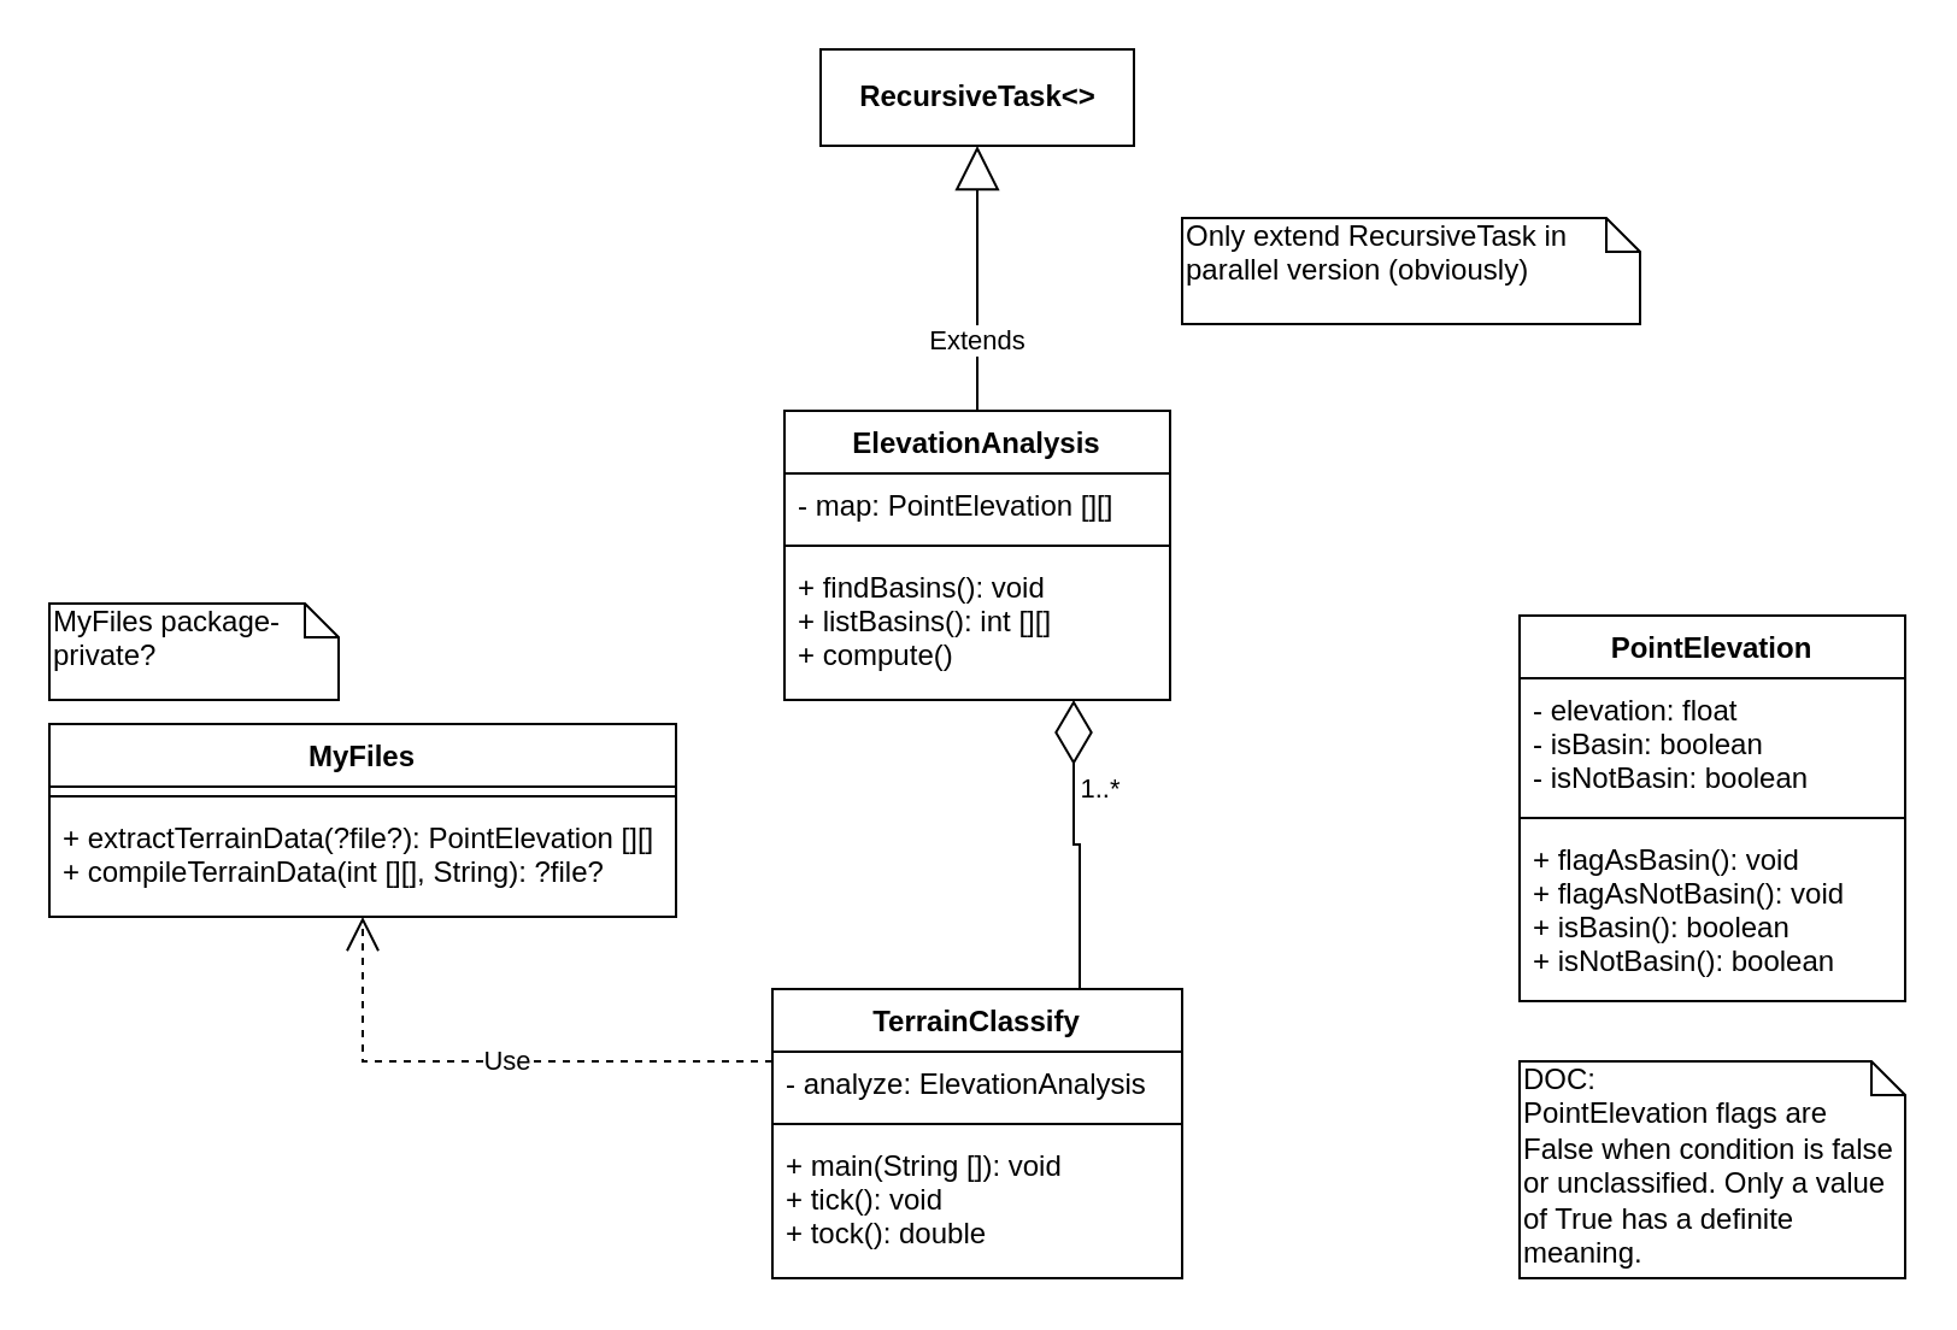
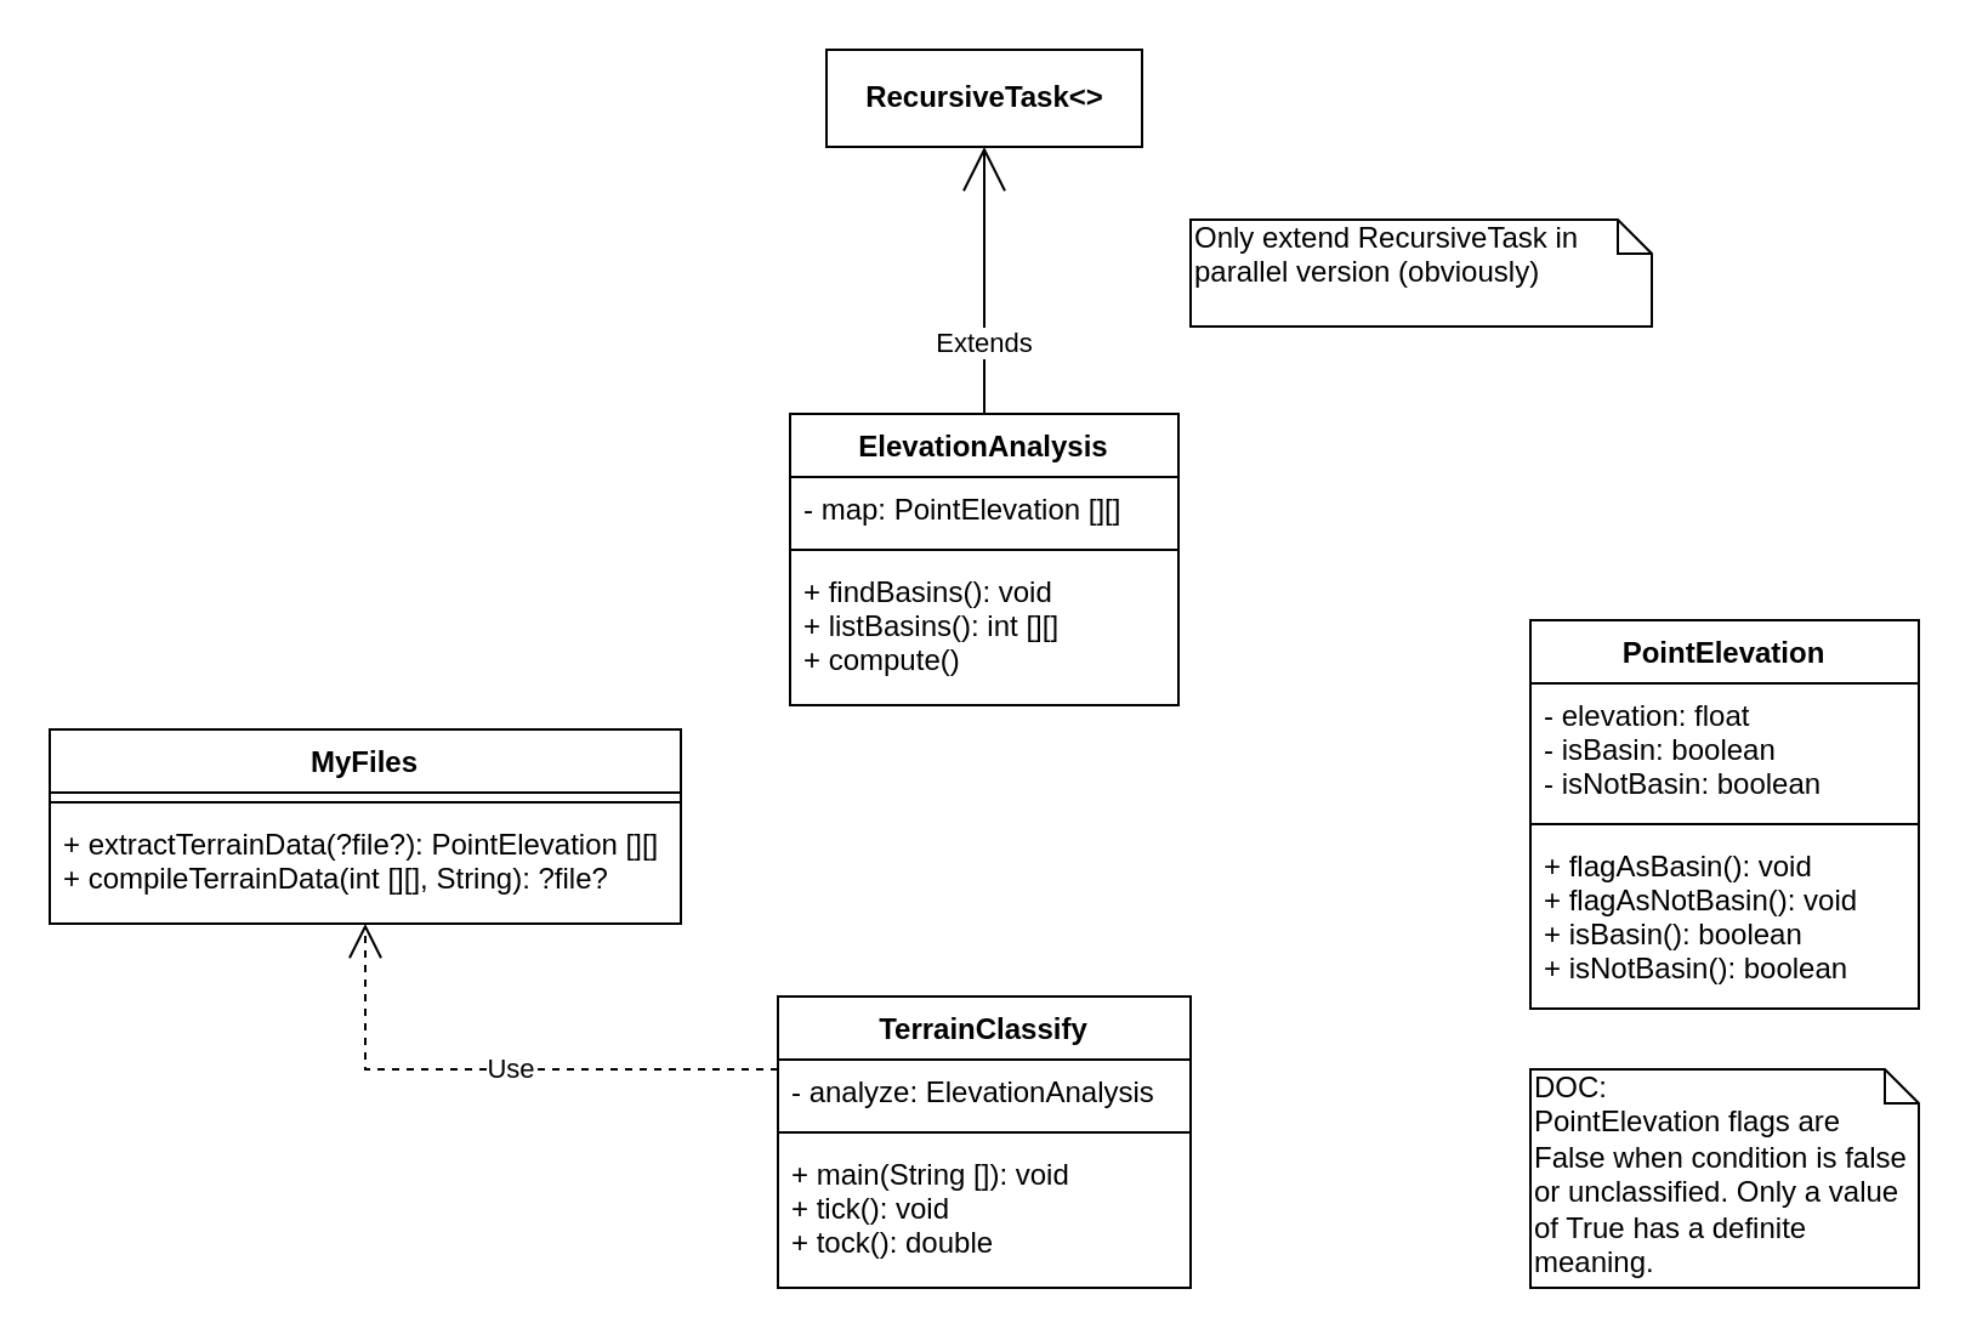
  <mxCell id="0" />
  <mxCell id="1" parent="0" />
  <mxCell id="2" value="&lt;div&gt;DOC:&lt;/div&gt;&lt;div&gt;PointElevation flags are False when condition is false or unclassified. Only a value of True has a definite meaning.&lt;br&gt;&lt;/div&gt;" style="shape=note;whiteSpace=wrap;html=1;size=14;verticalAlign=top;align=left;spacingTop=-6;" parent="1" vertex="1"><mxGeometry x="630" y="440" width="160" height="90" as="geometry" /></mxCell>
  <mxCell id="3" value="&lt;b&gt;RecursiveTask&amp;lt;&amp;gt;&lt;/b&gt;" style="html=1;" parent="1" vertex="1"><mxGeometry x="340" y="20" width="130" height="40" as="geometry" /></mxCell>
- <mxCell id="4" value="Extends" style="endArrow=block;endSize=16;endFill=0;html=1;edgeStyle=orthogonalEdgeStyle;rounded=0;entryX=0.5;entryY=1;entryDx=0;entryDy=0;exitX=0.5;exitY=0;exitDx=0;exitDy=0;" parent="1" source="21" target="3" edge="1"><mxGeometry x="-0.478" width="160" relative="1" as="geometry"><mxPoint x="380" y="150" as="sourcePoint" /><mxPoint x="270" y="180" as="targetPoint" /><mxPoint as="offset" /></mxGeometry></mxCell>
+ <mxCell id="4" value="Extends" style="endArrow=open;endSize=16;endFill=0;html=1;edgeStyle=orthogonalEdgeStyle;rounded=0;entryX=0.5;entryY=1;entryDx=0;entryDy=0;exitX=0.5;exitY=0;exitDx=0;exitDy=0;" parent="1" source="21" target="3" edge="1"><mxGeometry x="-0.478" width="160" relative="1" as="geometry"><mxPoint x="380" y="150" as="sourcePoint" /><mxPoint x="270" y="180" as="targetPoint" /><mxPoint as="offset" /></mxGeometry></mxCell>
  <mxCell id="5" value="Only extend RecursiveTask in parallel version (obviously)" style="shape=note;whiteSpace=wrap;html=1;size=14;verticalAlign=top;align=left;spacingTop=-6;" parent="1" vertex="1"><mxGeometry x="490" y="90" width="190" height="44" as="geometry" /></mxCell>
  <mxCell id="6" value="MyFiles" style="swimlane;fontStyle=1;align=center;verticalAlign=top;childLayout=stackLayout;horizontal=1;startSize=26;horizontalStack=0;resizeParent=1;resizeParentMax=0;resizeLast=0;collapsible=1;marginBottom=0;" parent="1" vertex="1"><mxGeometry x="20" y="300" width="260" height="80" as="geometry" /></mxCell>
  <mxCell id="7" value="" style="line;strokeWidth=1;fillColor=none;align=left;verticalAlign=middle;spacingTop=-1;spacingLeft=3;spacingRight=3;rotatable=0;labelPosition=right;points=[];portConstraint=eastwest;" parent="6" vertex="1"><mxGeometry y="26" width="260" height="8" as="geometry" /></mxCell>
  <mxCell id="8" value="+ extractTerrainData(?file?): PointElevation [][]&#10;+ compileTerrainData(int [][], String): ?file?&#10;" style="text;strokeColor=none;fillColor=none;align=left;verticalAlign=top;spacingLeft=4;spacingRight=4;overflow=hidden;rotatable=0;points=[[0,0.5],[1,0.5]];portConstraint=eastwest;" parent="6" vertex="1"><mxGeometry y="34" width="260" height="46" as="geometry" /></mxCell>
  <mxCell id="9" value="TerrainClassify" style="swimlane;fontStyle=1;align=center;verticalAlign=top;childLayout=stackLayout;horizontal=1;startSize=26;horizontalStack=0;resizeParent=1;resizeParentMax=0;resizeLast=0;collapsible=1;marginBottom=0;" parent="1" vertex="1"><mxGeometry x="320" y="410" width="170" height="120" as="geometry" /></mxCell>
  <mxCell id="10" value="- analyze: ElevationAnalysis" style="text;strokeColor=none;fillColor=none;align=left;verticalAlign=top;spacingLeft=4;spacingRight=4;overflow=hidden;rotatable=0;points=[[0,0.5],[1,0.5]];portConstraint=eastwest;" parent="9" vertex="1"><mxGeometry y="26" width="170" height="26" as="geometry" /></mxCell>
  <mxCell id="11" value="" style="line;strokeWidth=1;fillColor=none;align=left;verticalAlign=middle;spacingTop=-1;spacingLeft=3;spacingRight=3;rotatable=0;labelPosition=right;points=[];portConstraint=eastwest;" parent="9" vertex="1"><mxGeometry y="52" width="170" height="8" as="geometry" /></mxCell>
  <mxCell id="12" value="+ main(String []): void&#10;+ tick(): void&#10;+ tock(): double&#10;" style="text;strokeColor=none;fillColor=none;align=left;verticalAlign=top;spacingLeft=4;spacingRight=4;overflow=hidden;rotatable=0;points=[[0,0.5],[1,0.5]];portConstraint=eastwest;" parent="9" vertex="1"><mxGeometry y="60" width="170" height="60" as="geometry" /></mxCell>
  <mxCell id="13" value="PointElevation" style="swimlane;fontStyle=1;align=center;verticalAlign=top;childLayout=stackLayout;horizontal=1;startSize=26;horizontalStack=0;resizeParent=1;resizeParentMax=0;resizeLast=0;collapsible=1;marginBottom=0;" parent="1" vertex="1"><mxGeometry x="630" y="255" width="160" height="160" as="geometry" /></mxCell>
  <mxCell id="14" value="- elevation: float&#10;- isBasin: boolean&#10;- isNotBasin: boolean" style="text;strokeColor=none;fillColor=none;align=left;verticalAlign=top;spacingLeft=4;spacingRight=4;overflow=hidden;rotatable=0;points=[[0,0.5],[1,0.5]];portConstraint=eastwest;" parent="13" vertex="1"><mxGeometry y="26" width="160" height="54" as="geometry" /></mxCell>
  <mxCell id="15" value="" style="line;strokeWidth=1;fillColor=none;align=left;verticalAlign=middle;spacingTop=-1;spacingLeft=3;spacingRight=3;rotatable=0;labelPosition=right;points=[];portConstraint=eastwest;" parent="13" vertex="1"><mxGeometry y="80" width="160" height="8" as="geometry" /></mxCell>
  <mxCell id="16" value="+ flagAsBasin(): void&#10;+ flagAsNotBasin(): void&#10;+ isBasin(): boolean&#10;+ isNotBasin(): boolean" style="text;strokeColor=none;fillColor=none;align=left;verticalAlign=top;spacingLeft=4;spacingRight=4;overflow=hidden;rotatable=0;points=[[0,0.5],[1,0.5]];portConstraint=eastwest;" parent="13" vertex="1"><mxGeometry y="88" width="160" height="72" as="geometry" /></mxCell>
  <mxCell id="17" value="Use" style="endArrow=open;endSize=12;dashed=1;html=1;strokeColor=#000000;rounded=0;edgeStyle=orthogonalEdgeStyle;entryX=0.5;entryY=1;entryDx=0;entryDy=0;exitX=0;exitY=0.25;exitDx=0;exitDy=0;" parent="1" source="9" target="6" edge="1"><mxGeometry x="-0.043" width="160" relative="1" as="geometry"><mxPoint x="40" y="450" as="sourcePoint" /><mxPoint x="200" y="450" as="targetPoint" /><mxPoint as="offset" /></mxGeometry></mxCell>
- <mxCell id="18" value="" style="endArrow=diamondThin;endFill=0;endSize=24;html=1;rounded=0;edgeStyle=orthogonalEdgeStyle;entryX=0.75;entryY=1;entryDx=0;entryDy=0;exitX=0.75;exitY=0;exitDx=0;exitDy=0;" parent="1" source="9" target="21" edge="1"><mxGeometry width="160" relative="1" as="geometry"><mxPoint x="380" y="340" as="sourcePoint" /><mxPoint x="540" y="340" as="targetPoint" /></mxGeometry></mxCell>
- <mxCell id="19" value="1..*" style="edgeLabel;html=1;align=center;verticalAlign=middle;resizable=0;points=[];" parent="18" vertex="1" connectable="0"><mxGeometry x="0.233" y="-1" relative="1" as="geometry"><mxPoint x="9" y="-10" as="offset" /></mxGeometry></mxCell>
- <mxCell id="20" value="MyFiles package-private?" style="shape=note;whiteSpace=wrap;html=1;size=14;verticalAlign=top;align=left;spacingTop=-6;" parent="1" vertex="1"><mxGeometry x="20" y="250" width="120" height="40" as="geometry" /></mxCell>
  <mxCell id="21" value="ElevationAnalysis" style="swimlane;fontStyle=1;align=center;verticalAlign=top;childLayout=stackLayout;horizontal=1;startSize=26;horizontalStack=0;resizeParent=1;resizeParentMax=0;resizeLast=0;collapsible=1;marginBottom=0;" parent="1" vertex="1"><mxGeometry x="325" y="170" width="160" height="120" as="geometry"><mxRectangle x="320" y="220" width="130" height="26" as="alternateBounds" /></mxGeometry></mxCell>
  <mxCell id="22" value="- map: PointElevation [][]" style="text;strokeColor=none;fillColor=none;align=left;verticalAlign=top;spacingLeft=4;spacingRight=4;overflow=hidden;rotatable=0;points=[[0,0.5],[1,0.5]];portConstraint=eastwest;" parent="21" vertex="1"><mxGeometry y="26" width="160" height="26" as="geometry" /></mxCell>
  <mxCell id="23" value="" style="line;strokeWidth=1;fillColor=none;align=left;verticalAlign=middle;spacingTop=-1;spacingLeft=3;spacingRight=3;rotatable=0;labelPosition=right;points=[];portConstraint=eastwest;" parent="21" vertex="1"><mxGeometry y="52" width="160" height="8" as="geometry" /></mxCell>
  <mxCell id="24" value="+ findBasins(): void&#10;+ listBasins(): int [][]&#10;+ compute()&#10;" style="text;strokeColor=none;fillColor=none;align=left;verticalAlign=top;spacingLeft=4;spacingRight=4;overflow=hidden;rotatable=0;points=[[0,0.5],[1,0.5]];portConstraint=eastwest;" parent="21" vertex="1"><mxGeometry y="60" width="160" height="60" as="geometry" /></mxCell>
